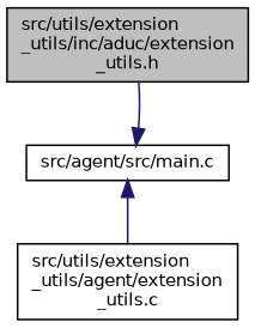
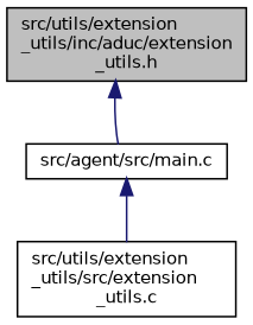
  digraph {
    node [color=black fillcolor=white fontname=Helvetica fontsize=10 shape=record style=filled]
    edge [color=midnightblue dir=back fontname=Helvetica fontsize=10 labelfontname=Helvetica labelfontsize=10 style=solid]
    n1 [fillcolor=grey75 fontcolor=black height=0.2 label="src/utils/extension\l_utils/inc/aduc/extension\l_utils.h" width=0.4]
    n2 [height=0.2 label="src/agent/src/main.c" width=0.4]
-   n3 [height=0.2 label="src/utils/extension\l_utils/agent/extension\l_utils.c" width=0.4]
-   n2 -> n1
+   n3 [height=0.2 label="src/utils/extension\l_utils/src/extension\l_utils.c" width=0.4]
+   n1 -> n2
    n2 -> n3
  }
